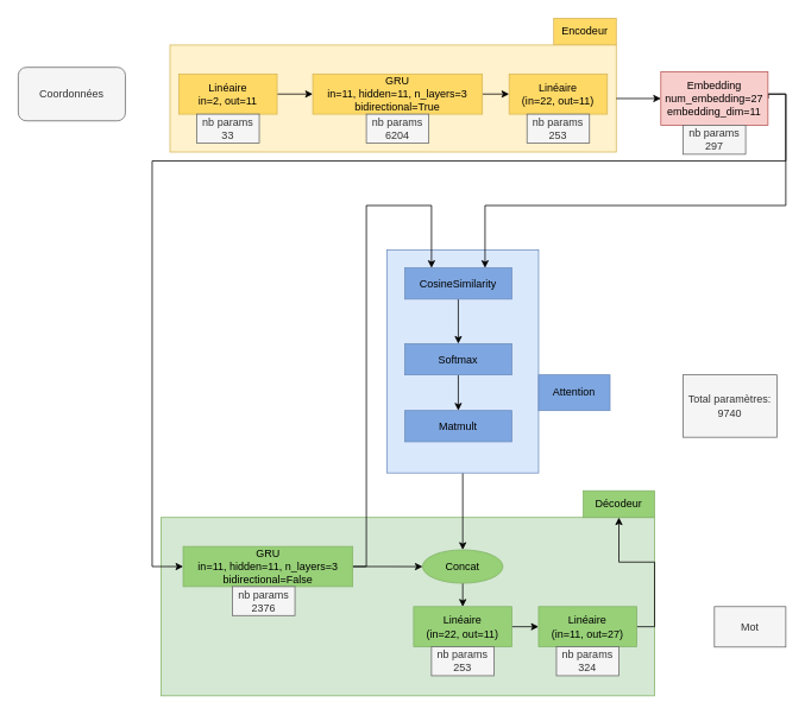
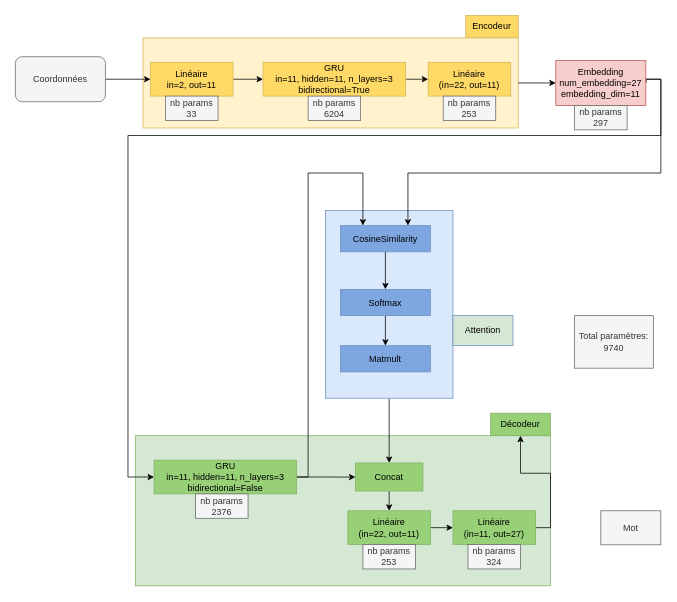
  <mxCell id="0" />
  <mxCell id="1" parent="0" />
  <mxCell id="2" value="" style="rounded=0;whiteSpace=wrap;html=1;fillColor=#d5e8d4;strokeColor=#82b366;" parent="1" vertex="1"><mxGeometry x="180" y="580" width="553" height="200" as="geometry" /></mxCell>
  <mxCell id="3" style="edgeStyle=orthogonalEdgeStyle;rounded=0;orthogonalLoop=1;jettySize=auto;html=1;entryX=0.5;entryY=0;entryDx=0;entryDy=0;" parent="1" source="4" target="33" edge="1"><mxGeometry relative="1" as="geometry" /></mxCell>
  <mxCell id="4" value="" style="rounded=0;whiteSpace=wrap;html=1;fillColor=#dae8fc;strokeColor=#6c8ebf;" parent="1" vertex="1"><mxGeometry x="433" y="280" width="170" height="250" as="geometry" /></mxCell>
  <mxCell id="5" value="Encodeur" style="rounded=0;whiteSpace=wrap;html=1;strokeColor=#d6b656;fillColor=#FFD966;" parent="1" vertex="1"><mxGeometry x="620" y="20" width="70" height="30" as="geometry" /></mxCell>
  <mxCell id="6" value="Décodeur" style="rounded=0;whiteSpace=wrap;html=1;strokeColor=#82b366;fillColor=#97D077;" parent="1" vertex="1"><mxGeometry x="653" y="550" width="80" height="30" as="geometry" /></mxCell>
  <mxCell id="7" value="" style="rounded=0;whiteSpace=wrap;html=1;fillColor=#fff2cc;strokeColor=#d6b656;" parent="1" vertex="1"><mxGeometry x="190" y="50" width="500" height="120" as="geometry" /></mxCell>
- <mxCell id="8" value="Attention" style="rounded=0;whiteSpace=wrap;html=1;strokeColor=#6c8ebf;fillColor=#7EA6E0;" parent="1" vertex="1"><mxGeometry x="603" y="420" width="80" height="40" as="geometry" /></mxCell>
+ <mxCell id="8" value="Attention" style="rounded=0;whiteSpace=wrap;html=1;strokeColor=#6c8ebf;fillColor=#d5e8d4;" parent="1" vertex="1"><mxGeometry x="603" y="420" width="80" height="40" as="geometry" /></mxCell>
  <mxCell id="9" style="edgeStyle=orthogonalEdgeStyle;rounded=0;orthogonalLoop=1;jettySize=auto;html=1;exitX=1;exitY=0.5;exitDx=0;exitDy=0;" parent="1" source="10" target="12" edge="1"><mxGeometry relative="1" as="geometry" /></mxCell>
  <mxCell id="10" value="Linéaire&lt;br&gt;in=2, out=11" style="rounded=0;whiteSpace=wrap;html=1;strokeColor=#d6b656;fillColor=#FFD966;" parent="1" vertex="1"><mxGeometry x="200" y="82.5" width="110" height="45" as="geometry" /></mxCell>
  <mxCell id="11" style="edgeStyle=orthogonalEdgeStyle;rounded=0;orthogonalLoop=1;jettySize=auto;html=1;exitX=1;exitY=0.5;exitDx=0;exitDy=0;entryX=0;entryY=0.5;entryDx=0;entryDy=0;" parent="1" source="12" target="13" edge="1"><mxGeometry relative="1" as="geometry" /></mxCell>
  <mxCell id="12" value="GRU&lt;br&gt;in=11, hidden=11, n_layers=3&lt;br&gt;bidirectional=True" style="rounded=0;whiteSpace=wrap;html=1;strokeColor=#d6b656;fillColor=#FFD966;" parent="1" vertex="1"><mxGeometry x="350" y="82.5" width="190" height="45" as="geometry" /></mxCell>
  <mxCell id="13" value="Linéaire&lt;br&gt;(in=22, out=11)" style="rounded=0;whiteSpace=wrap;html=1;strokeColor=#d6b656;fillColor=#FFD966;" parent="1" vertex="1"><mxGeometry x="570" y="82.5" width="110" height="45" as="geometry" /></mxCell>
  <mxCell id="14" value="" style="endArrow=classic;html=1;exitX=1;exitY=0.5;exitDx=0;exitDy=0;" parent="1" source="7" target="17" edge="1"><mxGeometry width="50" height="50" relative="1" as="geometry"><mxPoint x="670" y="90" as="sourcePoint" /><mxPoint x="720" y="105" as="targetPoint" /></mxGeometry></mxCell>
  <mxCell id="15" style="edgeStyle=orthogonalEdgeStyle;rounded=0;orthogonalLoop=1;jettySize=auto;html=1;exitX=1;exitY=0.5;exitDx=0;exitDy=0;entryX=0;entryY=0.5;entryDx=0;entryDy=0;" parent="1" source="17" target="20" edge="1"><mxGeometry relative="1" as="geometry"><Array as="points"><mxPoint x="880" y="105" /><mxPoint x="880" y="180" /><mxPoint x="170" y="180" /><mxPoint x="170" y="635" /></Array></mxGeometry></mxCell>
  <mxCell id="16" style="edgeStyle=orthogonalEdgeStyle;rounded=0;orthogonalLoop=1;jettySize=auto;html=1;exitX=1;exitY=0.5;exitDx=0;exitDy=0;entryX=0.75;entryY=0;entryDx=0;entryDy=0;" parent="1" source="17" target="26" edge="1"><mxGeometry relative="1" as="geometry"><Array as="points"><mxPoint x="880" y="105" /><mxPoint x="880" y="230" /><mxPoint x="543" y="230" /></Array></mxGeometry></mxCell>
  <mxCell id="17" value="Embedding&lt;br&gt;num_embedding=27&lt;br&gt;embedding_dim=11" style="rounded=0;whiteSpace=wrap;html=1;fillColor=#f8cecc;strokeColor=#b85450;" parent="1" vertex="1"><mxGeometry x="740" y="80" width="120" height="60" as="geometry" /></mxCell>
  <mxCell id="18" style="edgeStyle=orthogonalEdgeStyle;rounded=0;orthogonalLoop=1;jettySize=auto;html=1;exitX=1;exitY=0.5;exitDx=0;exitDy=0;entryX=0.25;entryY=0;entryDx=0;entryDy=0;" parent="1" source="20" target="26" edge="1"><mxGeometry relative="1" as="geometry"><mxPoint x="420" y="240" as="targetPoint" /><Array as="points"><mxPoint x="410" y="635" /><mxPoint x="410" y="230" /><mxPoint x="483" y="230" /></Array></mxGeometry></mxCell>
  <mxCell id="19" style="edgeStyle=orthogonalEdgeStyle;rounded=0;orthogonalLoop=1;jettySize=auto;html=1;exitX=1;exitY=0.5;exitDx=0;exitDy=0;" parent="1" source="20" target="33" edge="1"><mxGeometry relative="1" as="geometry" /></mxCell>
  <mxCell id="20" value="GRU&lt;br&gt;in=11, hidden=11, n_layers=3&lt;br&gt;bidirectional=False" style="rounded=0;whiteSpace=wrap;html=1;strokeColor=#82b366;fillColor=#97D077;" parent="1" vertex="1"><mxGeometry x="204.75" y="612.5" width="190" height="45" as="geometry" /></mxCell>
  <mxCell id="21" style="edgeStyle=orthogonalEdgeStyle;rounded=0;orthogonalLoop=1;jettySize=auto;html=1;exitX=1;exitY=0.5;exitDx=0;exitDy=0;entryX=0;entryY=0.5;entryDx=0;entryDy=0;" parent="1" source="22" target="24" edge="1"><mxGeometry relative="1" as="geometry" /></mxCell>
  <mxCell id="22" value="Linéaire&lt;br&gt;(in=22, out=11)" style="rounded=0;whiteSpace=wrap;html=1;strokeColor=#82b366;fillColor=#97D077;" parent="1" vertex="1"><mxGeometry x="463" y="680" width="110" height="45" as="geometry" /></mxCell>
  <mxCell id="23" style="edgeStyle=orthogonalEdgeStyle;rounded=0;orthogonalLoop=1;jettySize=auto;html=1;exitX=1;exitY=0.5;exitDx=0;exitDy=0;" parent="1" source="24" target="6" edge="1"><mxGeometry relative="1" as="geometry"><mxPoint x="833" y="634.667" as="targetPoint" /></mxGeometry></mxCell>
  <mxCell id="24" value="Linéaire&lt;br&gt;(in=11, out=27)" style="rounded=0;whiteSpace=wrap;html=1;strokeColor=#82b366;fillColor=#97D077;" parent="1" vertex="1"><mxGeometry x="603" y="680" width="110" height="45" as="geometry" /></mxCell>
  <mxCell id="25" style="edgeStyle=orthogonalEdgeStyle;rounded=0;orthogonalLoop=1;jettySize=auto;html=1;exitX=0.5;exitY=1;exitDx=0;exitDy=0;entryX=0.5;entryY=0;entryDx=0;entryDy=0;" parent="1" source="26" target="28" edge="1"><mxGeometry relative="1" as="geometry" /></mxCell>
  <mxCell id="26" value="CosineSimilarity" style="rounded=0;whiteSpace=wrap;html=1;strokeColor=#6c8ebf;fillColor=#7EA6E0;" parent="1" vertex="1"><mxGeometry x="453" y="300" width="120" height="35" as="geometry" /></mxCell>
  <mxCell id="27" style="edgeStyle=orthogonalEdgeStyle;rounded=0;orthogonalLoop=1;jettySize=auto;html=1;exitX=0.5;exitY=1;exitDx=0;exitDy=0;entryX=0.5;entryY=0;entryDx=0;entryDy=0;" parent="1" source="28" target="38" edge="1"><mxGeometry relative="1" as="geometry" /></mxCell>
  <mxCell id="28" value="Softmax" style="rounded=0;whiteSpace=wrap;html=1;strokeColor=#6c8ebf;fillColor=#7EA6E0;" parent="1" vertex="1"><mxGeometry x="453" y="385" width="120" height="35" as="geometry" /></mxCell>
  <mxCell id="29" value="Mot" style="rounded=0;whiteSpace=wrap;html=1;fillColor=#f5f5f5;strokeColor=#666666;fontColor=#333333;" parent="1" vertex="1"><mxGeometry x="800" y="680" width="80" height="45.33" as="geometry" /></mxCell>
+ <mxCell id="30" style="edgeStyle=orthogonalEdgeStyle;rounded=0;orthogonalLoop=1;jettySize=auto;html=1;exitX=1;exitY=0.5;exitDx=0;exitDy=0;entryX=0;entryY=0.5;entryDx=0;entryDy=0;" parent="1" source="31" target="10" edge="1"><mxGeometry relative="1" as="geometry" /></mxCell>
  <mxCell id="31" value="Coordonnées" style="whiteSpace=wrap;html=1;fillColor=#f5f5f5;strokeColor=#666666;fontColor=#333333;rounded=1;" parent="1" vertex="1"><mxGeometry x="20" y="75" width="120" height="60" as="geometry" /></mxCell>
  <mxCell id="32" style="edgeStyle=orthogonalEdgeStyle;rounded=0;orthogonalLoop=1;jettySize=auto;html=1;exitX=0.5;exitY=1;exitDx=0;exitDy=0;entryX=0.5;entryY=0;entryDx=0;entryDy=0;" parent="1" source="33" target="22" edge="1"><mxGeometry relative="1" as="geometry" /></mxCell>
- <mxCell id="33" value="Concat" style="ellipse;whiteSpace=wrap;html=1;strokeColor=#82b366;fillColor=#97D077;" parent="1" vertex="1"><mxGeometry x="473" y="616.25" width="90" height="37.5" as="geometry" /></mxCell>
+ <mxCell id="33" value="Concat" style="rounded=0;whiteSpace=wrap;html=1;strokeColor=#82b366;fillColor=#97D077;" parent="1" vertex="1"><mxGeometry x="473" y="616.25" width="90" height="37.5" as="geometry" /></mxCell>
  <mxCell id="34" value="nb params&lt;div&gt;33&lt;/div&gt;" style="rounded=0;whiteSpace=wrap;html=1;fillColor=#f5f5f5;fontColor=#333333;strokeColor=#666666;" parent="1" vertex="1"><mxGeometry x="220" y="127.5" width="70" height="32.5" as="geometry" /></mxCell>
  <mxCell id="35" value="nb params&lt;div&gt;6204&lt;/div&gt;" style="rounded=0;whiteSpace=wrap;html=1;fillColor=#f5f5f5;fontColor=#333333;strokeColor=#666666;" parent="1" vertex="1"><mxGeometry x="410" y="127.5" width="70" height="32.5" as="geometry" /></mxCell>
  <mxCell id="36" value="nb params&lt;div&gt;253&lt;/div&gt;" style="rounded=0;whiteSpace=wrap;html=1;fillColor=#f5f5f5;fontColor=#333333;strokeColor=#666666;" parent="1" vertex="1"><mxGeometry x="590" y="127.5" width="70" height="32.5" as="geometry" /></mxCell>
  <mxCell id="37" value="nb params&lt;div&gt;297&lt;/div&gt;" style="rounded=0;whiteSpace=wrap;html=1;fillColor=#f5f5f5;fontColor=#333333;strokeColor=#666666;" parent="1" vertex="1"><mxGeometry x="765" y="140" width="70" height="32.5" as="geometry" /></mxCell>
  <mxCell id="38" value="Matmult" style="rounded=0;whiteSpace=wrap;html=1;strokeColor=#6c8ebf;fillColor=#7EA6E0;" parent="1" vertex="1"><mxGeometry x="453" y="460" width="120" height="35" as="geometry" /></mxCell>
  <mxCell id="39" value="nb params&lt;div&gt;2376&lt;/div&gt;" style="rounded=0;whiteSpace=wrap;html=1;fillColor=#f5f5f5;fontColor=#333333;strokeColor=#666666;" parent="1" vertex="1"><mxGeometry x="260" y="657.5" width="70" height="32.5" as="geometry" /></mxCell>
  <mxCell id="40" value="nb params&lt;div&gt;253&lt;/div&gt;" style="rounded=0;whiteSpace=wrap;html=1;fillColor=#f5f5f5;fontColor=#333333;strokeColor=#666666;" parent="1" vertex="1"><mxGeometry x="483" y="725" width="70" height="32.5" as="geometry" /></mxCell>
  <mxCell id="41" value="nb params&lt;div&gt;324&lt;/div&gt;" style="rounded=0;whiteSpace=wrap;html=1;fillColor=#f5f5f5;fontColor=#333333;strokeColor=#666666;" parent="1" vertex="1"><mxGeometry x="623" y="725" width="70" height="32.5" as="geometry" /></mxCell>
  <mxCell id="42" value="Total paramètres:&lt;div&gt;9740&lt;/div&gt;" style="rounded=0;whiteSpace=wrap;html=1;fillColor=#f5f5f5;fontColor=#333333;strokeColor=#666666;" parent="1" vertex="1"><mxGeometry x="765" y="420" width="105" height="70" as="geometry" /></mxCell>
